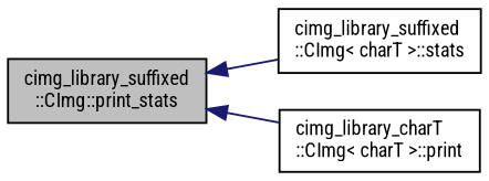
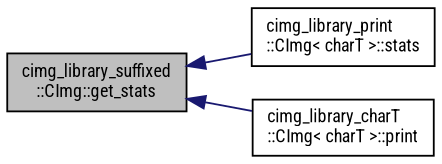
  digraph {
    fontname="Roboto Condensed"
    rankdir=LR
    node [color=black fillcolor=white fontname="Roboto Condensed" fontsize=10 shape=record style=filled]
    edge [color=midnightblue dir=back fontname="Roboto Condensed" fontsize=10 labelfontname=Helvetica labelfontsize=10 style=solid]
-   n1 [fillcolor=grey75 fontcolor=black height=0.2 label="cimg_library_suffixed\l::CImg::print_stats" width=0.4]
-   n2 [height=0.2 label="cimg_library_suffixed\l::CImg\< charT \>::stats" width=0.4]
+   n1 [fillcolor=grey75 fontcolor=black height=0.2 label="cimg_library_suffixed\l::CImg::get_stats" width=0.4]
+   n2 [height=0.2 label="cimg_library_print\l::CImg\< charT \>::stats" width=0.4]
    n3 [height=0.2 label="cimg_library_charT\l::CImg\< charT \>::print" width=0.4]
    n1 -> n2
    n1 -> n3
  }
